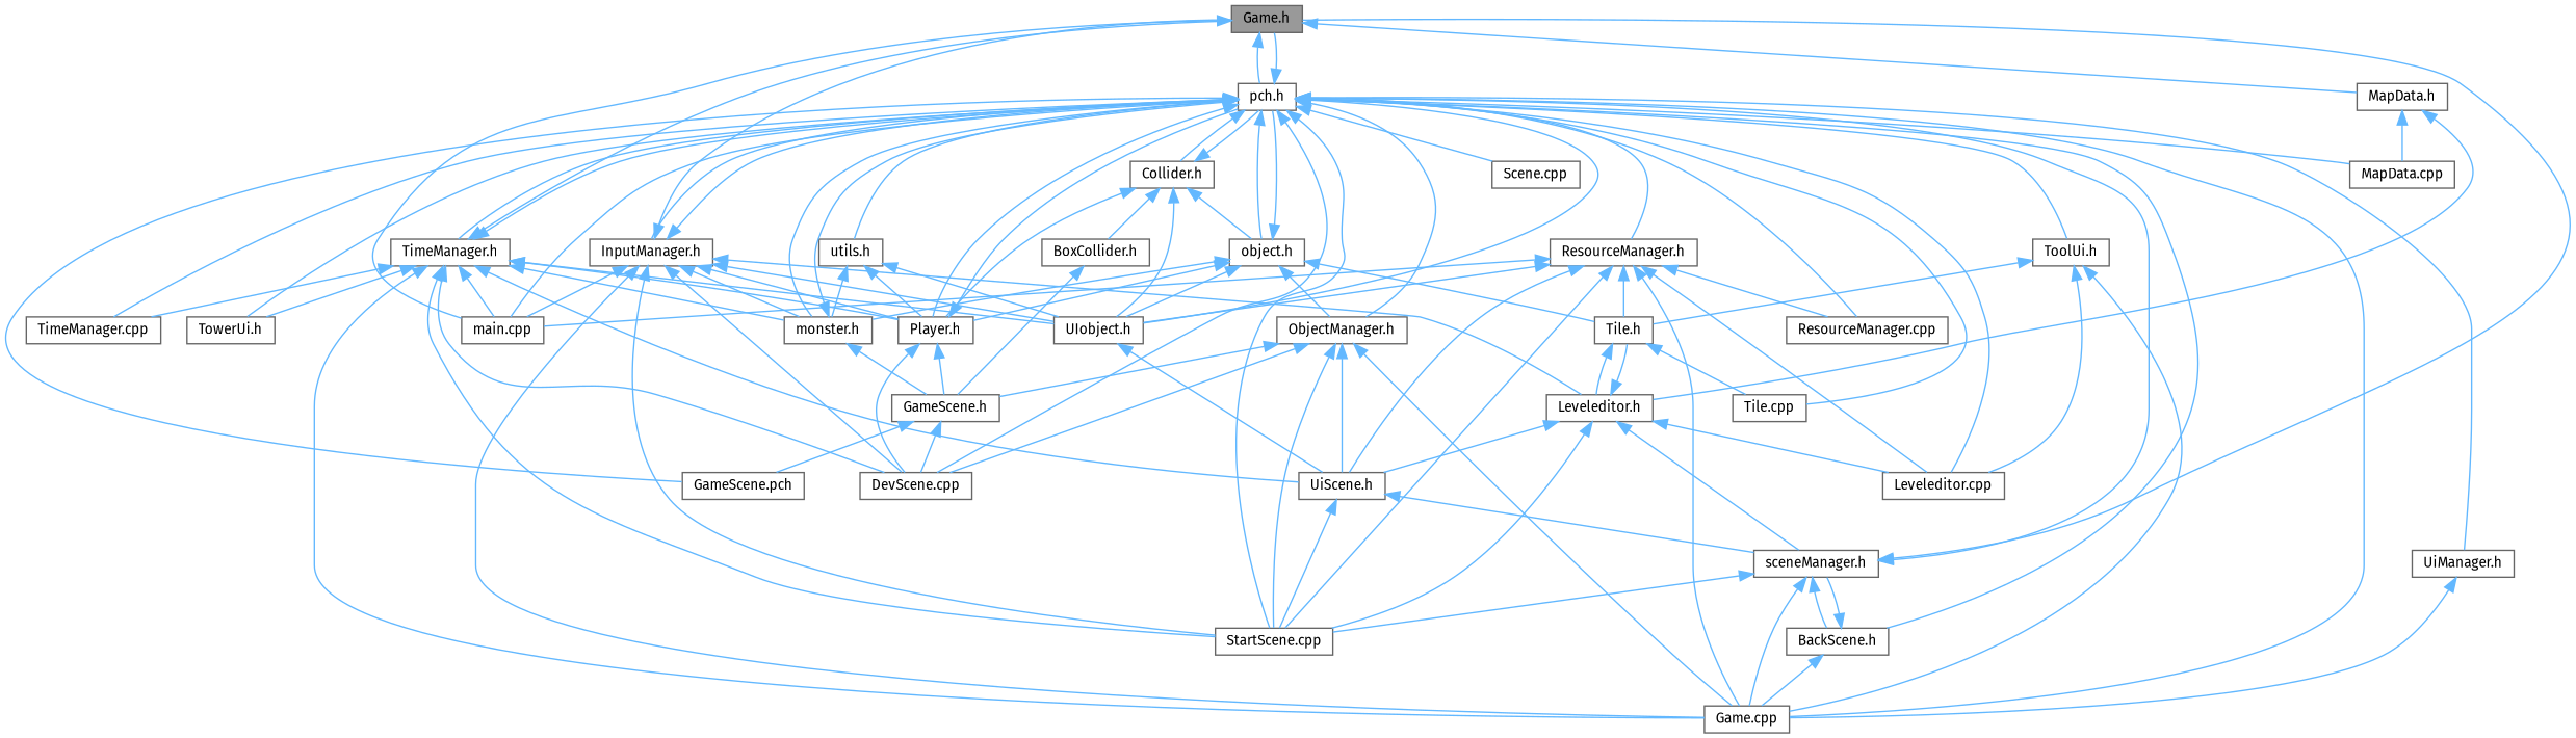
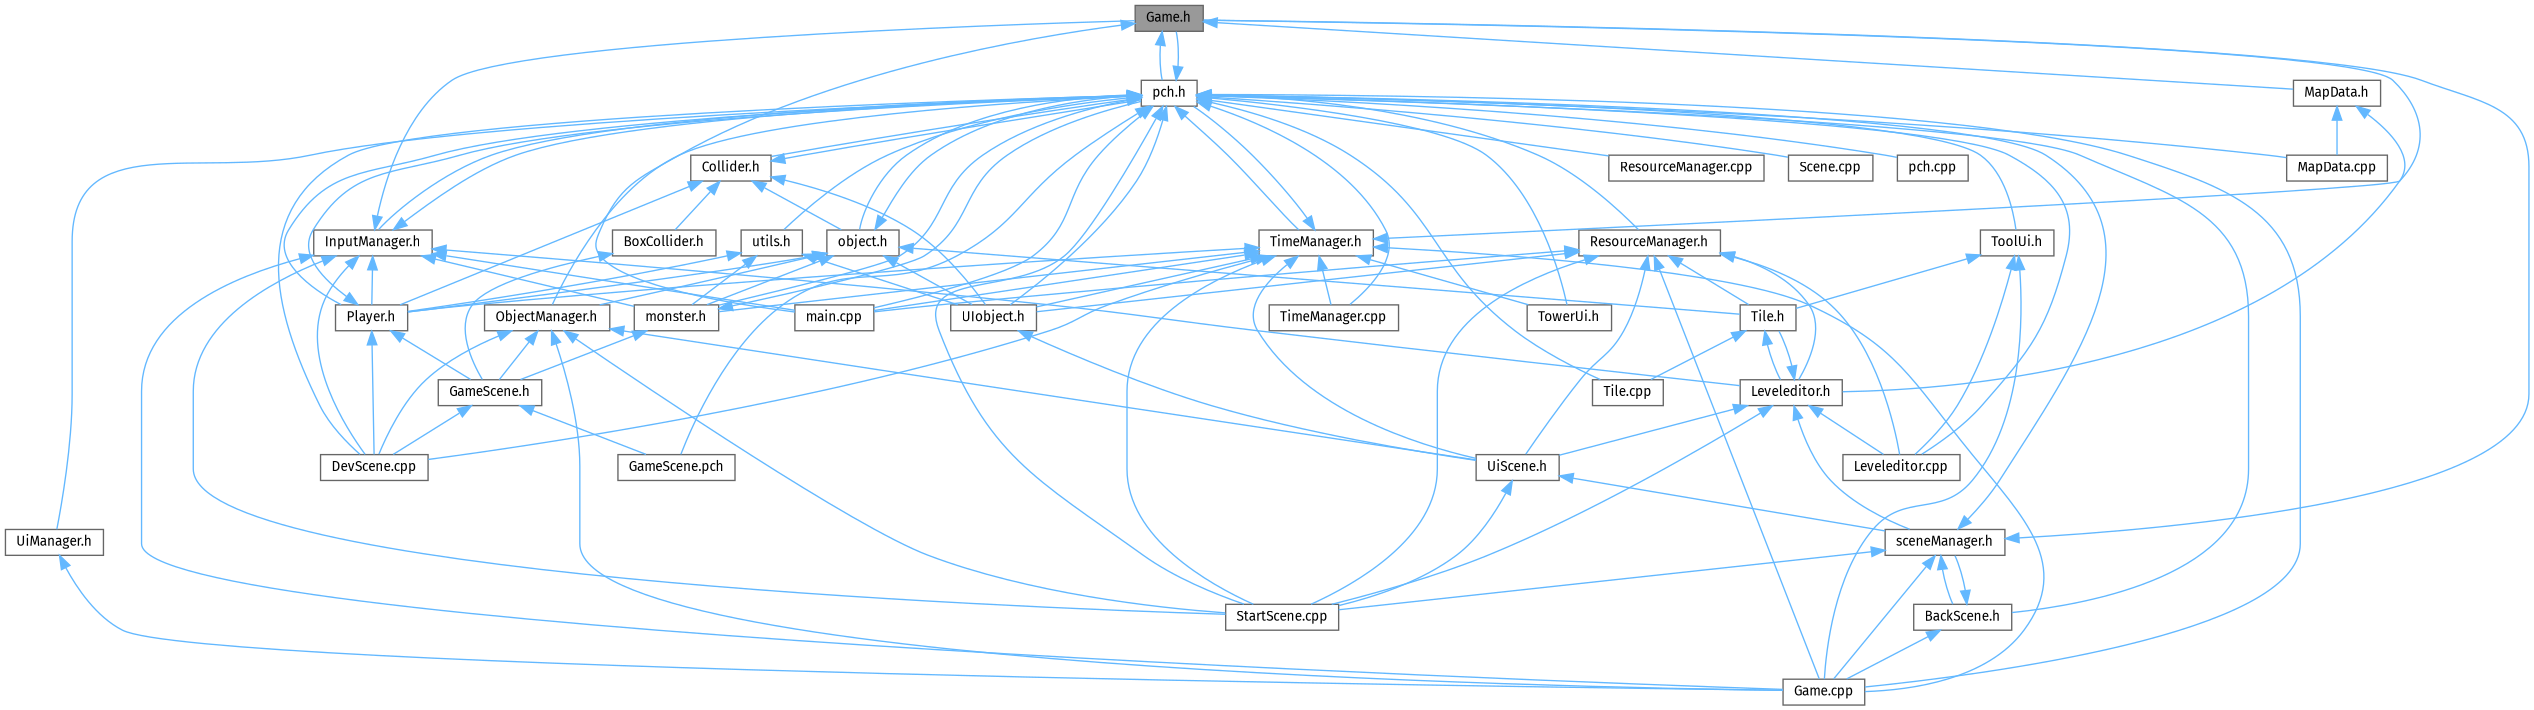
  digraph {
    fontname="Fira Sans"
    node [color=grey40 fillcolor=white fontname="Fira Sans" fontsize=10 shape=box style=filled]
    edge [color=steelblue1 dir=back fontname="Fira Sans" fontsize=10 labelfontname=Helvetica labelfontsize=10 style=solid]
    n1 [color=gray40 fillcolor=grey60 fontcolor=black height=0.2 label="Game.h" width=0.4]
    n2 [height=0.2 label="main.cpp" width=0.4]
    n3 [height=0.2 label="pch.h" width=0.4]
    n4 [height=0.2 label="MapData.h" width=0.4]
    n5 [height=0.2 label="BackScene.h" width=0.4]
    n6 [height=0.2 label="Game.cpp" width=0.4]
    n7 [height=0.2 label="StartScene.cpp" width=0.4]
    n8 [height=0.2 label="Collider.h" width=0.4]
    n9 [height=0.2 label="GameScene.pch" width=0.4]
    n10 [height=0.2 label="Player.h" width=0.4]
    n11 [height=0.2 label="DevScene.cpp" width=0.4]
    n12 [height=0.2 label="UIobject.h" width=0.4]
    n13 [height=0.2 label="object.h" width=0.4]
    n14 [height=0.2 label="ObjectManager.h" width=0.4]
    n15 [height=0.2 label="Leveleditor.cpp" width=0.4]
    n16 [height=0.2 label="Tile.cpp" width=0.4]
    n17 [height=0.2 label="monster.h" width=0.4]
    n18 [height=0.2 label="InputManager.h" width=0.4]
    n19 [height=0.2 label="MapData.cpp" width=0.4]
    n20 [height=0.2 label="ResourceManager.cpp" width=0.4]
    n21 [height=0.2 label="ResourceManager.h" width=0.4]
    n22 [height=0.2 label="Scene.cpp" width=0.4]
    n23 [height=0.2 label="TimeManager.cpp" width=0.4]
    n24 [height=0.2 label="TimeManager.h" width=0.4]
    n25 [height=0.2 label="TowerUi.h" width=0.4]
    n26 [height=0.2 label="ToolUi.h" width=0.4]
    n27 [height=0.2 label="UiManager.h" width=0.4]
+   n28 [height=0.2 label="pch.cpp" width=0.4]
    n29 [height=0.2 label="utils.h" width=0.4]
    n30 [height=0.2 label="sceneManager.h" width=0.4]
    n31 [height=0.2 label="BoxCollider.h" width=0.4]
    n32 [height=0.2 label="GameScene.h" width=0.4]
    n33 [height=0.2 label="UiScene.h" width=0.4]
    n34 [height=0.2 label="Tile.h" width=0.4]
    n35 [height=0.2 label="Leveleditor.h" width=0.4]
    n1 -> n2
    n1 -> n3
    n1 -> n4
    n3 -> n1
    n3 -> n2
    n3 -> n5
    n3 -> n6
    n3 -> n7
    n3 -> n8
    n3 -> n9
    n3 -> n10
    n3 -> n11
    n3 -> n12
    n3 -> n13
    n3 -> n14
    n3 -> n15
    n3 -> n16
    n3 -> n17
    n3 -> n18
    n3 -> n19
    n3 -> n20
    n3 -> n21
    n3 -> n22
    n3 -> n23
    n3 -> n24
    n3 -> n25
    n3 -> n26
    n3 -> n27
+   n3 -> n28
    n3 -> n29
    n4 -> n19
    n4 -> n35
    n5 -> n6
    n5 -> n30
    n8 -> n3
    n8 -> n10
    n8 -> n12
    n8 -> n13
    n8 -> n31
    n10 -> n3
    n10 -> n11
    n10 -> n32
    n12 -> n33
    n13 -> n3
    n13 -> n10
    n13 -> n12
    n13 -> n14
    n13 -> n17
    n13 -> n34
    n14 -> n6
    n14 -> n7
    n14 -> n11
    n14 -> n32
    n14 -> n33
    n17 -> n3
    n17 -> n32
    n18 -> n1
    n18 -> n2
    n18 -> n3
    n18 -> n6
    n18 -> n7
    n18 -> n10
    n18 -> n11
-   n18 -> n12
    n18 -> n17
    n18 -> n35
    n21 -> n2
    n21 -> n6
    n21 -> n7
    n21 -> n12
    n21 -> n15
-   n21 -> n20
+   n21 -> n35
    n21 -> n33
    n21 -> n34
    n24 -> n1
    n24 -> n2
    n24 -> n3
    n24 -> n6
    n24 -> n7
    n24 -> n10
    n24 -> n11
    n24 -> n12
    n24 -> n17
    n24 -> n23
    n24 -> n25
    n24 -> n33
    n26 -> n6
    n26 -> n15
    n26 -> n34
    n27 -> n6
    n29 -> n10
    n29 -> n12
    n29 -> n17
    n30 -> n1
    n30 -> n3
    n30 -> n5
    n30 -> n6
    n30 -> n7
    n31 -> n32
    n32 -> n9
    n32 -> n11
    n33 -> n7
    n33 -> n30
    n34 -> n16
    n34 -> n35
    n35 -> n7
    n35 -> n15
    n35 -> n30
    n35 -> n33
    n35 -> n34
  }
